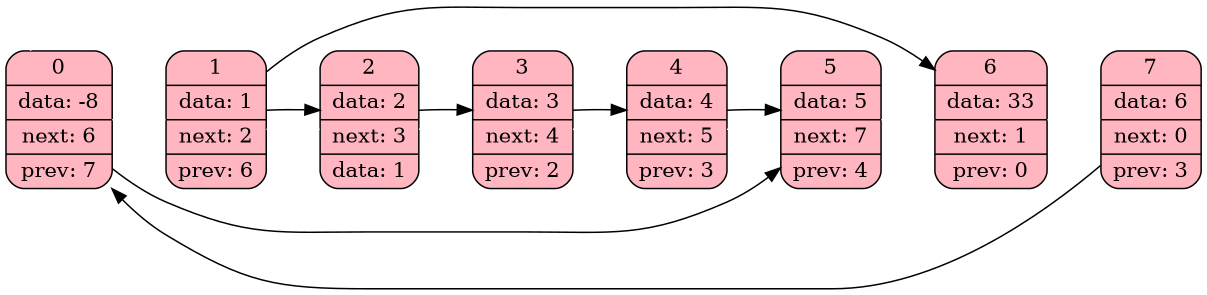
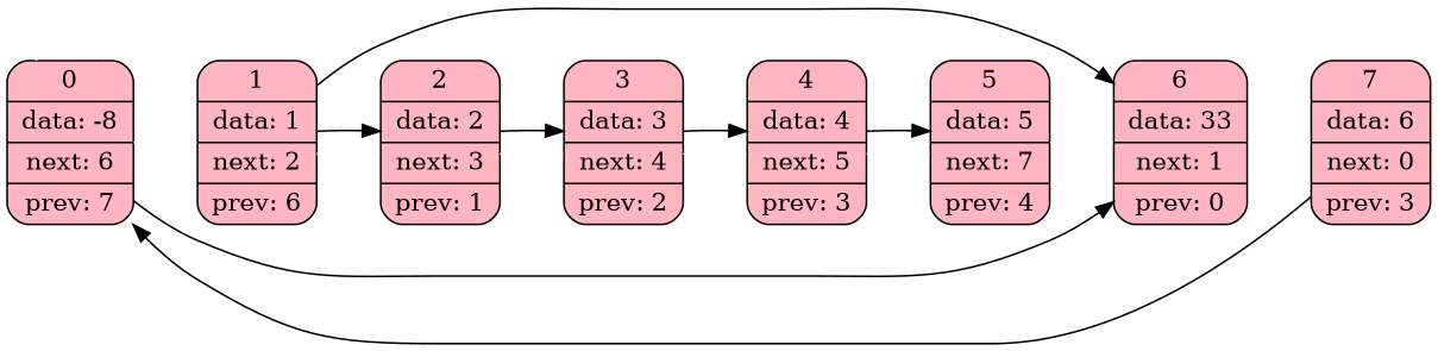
  digraph {
    rankdir=LR
    node [fillcolor=lightpink shape=Mrecord style=filled]
    edge [arrowsize=0.0 color="#FFFFFF" weight=10000]
    n1 [label="0 | data: -8 | next: 6 | prev: 7"]
    n2 [label="1 | data: 1 | next: 2 | prev: 6"]
    n3 [label="6 | data: 33 | next: 1 | prev: 0"]
-   n4 [label="2 | data: 2 | next: 3 | data: 1"]
+   n4 [label="2 | data: 2 | next: 3 | prev: 1"]
    n5 [label="7 | data: 6 | next: 0 | prev: 3"]
    n6 [label="3 | data: 3 | next: 4 | prev: 2"]
    n7 [label="4 | data: 4 | next: 5 | prev: 3"]
    n8 [label="5 | data: 5 | next: 7 | prev: 4"]
    n1 -> n1
    n1 -> n2
-   n1 -> n8 [arrowsize="" color="" weight=""]
+   n1 -> n3 [arrowsize="" color="" weight=""]
    n2 -> n3 [arrowsize="" color="" weight=""]
    n2 -> n4
    n2 -> n4 [arrowsize="" color="" weight=""]
    n3 -> n5
    n4 -> n6
    n4 -> n6 [arrowsize="" color="" weight=""]
    n5 -> n1 [arrowsize="" color="" weight=""]
    n6 -> n7
    n6 -> n7 [arrowsize="" color="" weight=""]
    n7 -> n8
    n7 -> n8 [arrowsize="" color="" weight=""]
    n8 -> n3
  }
